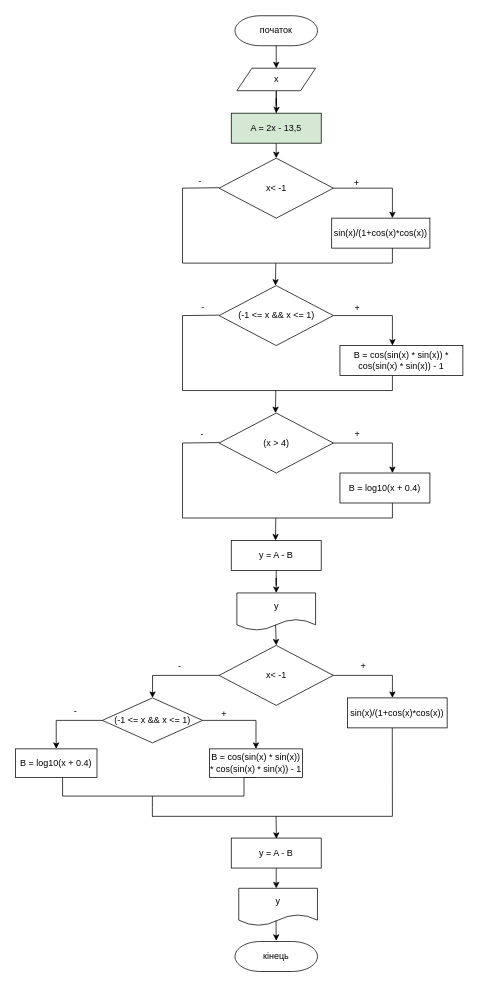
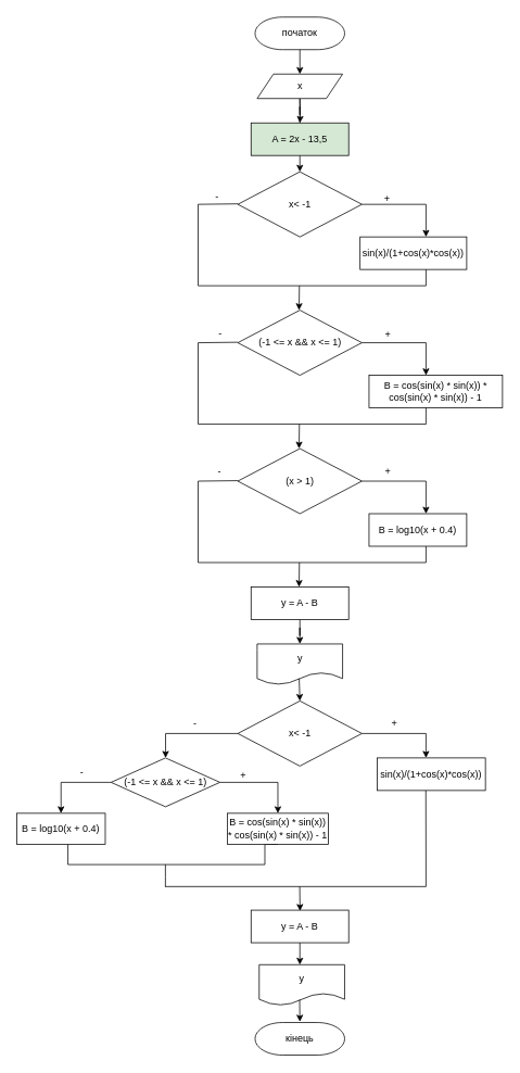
  <mxCell id="0" />
  <mxCell id="1" parent="0" />
  <mxCell id="2" value="" style="edgeStyle=orthogonalEdgeStyle;rounded=0;orthogonalLoop=1;jettySize=auto;html=1;strokeColor=default;" edge="1" parent="1" target="7"><mxGeometry relative="1" as="geometry"><mxPoint x="368" y="120" as="sourcePoint" /></mxGeometry></mxCell>
  <mxCell id="3" value="початок" style="strokeWidth=1;html=1;shape=mxgraph.flowchart.terminator;whiteSpace=wrap;" vertex="1" parent="1"><mxGeometry x="313" y="20" width="110" height="40" as="geometry" /></mxCell>
  <mxCell id="4" value="" style="edgeStyle=orthogonalEdgeStyle;rounded=0;orthogonalLoop=1;jettySize=auto;html=1;endArrow=none;" edge="1" parent="1" source="5" target="7"><mxGeometry relative="1" as="geometry" /></mxCell>
  <mxCell id="5" value="x" style="shape=parallelogram;perimeter=parallelogramPerimeter;whiteSpace=wrap;html=1;fixedSize=1;" vertex="1" parent="1"><mxGeometry x="315.5" y="90" width="105" height="30" as="geometry" /></mxCell>
  <mxCell id="6" value="" style="edgeStyle=orthogonalEdgeStyle;rounded=0;orthogonalLoop=1;jettySize=auto;html=1;" edge="1" parent="1" source="7" target="8"><mxGeometry relative="1" as="geometry" /></mxCell>
  <mxCell id="7" value="A = 2x - 13,5" style="whiteSpace=wrap;html=1;fillColor=#d5e8d4;" vertex="1" parent="1"><mxGeometry x="308" y="150" width="120" height="40" as="geometry" /></mxCell>
  <mxCell id="8" value="x&amp;lt; -1" style="rhombus;whiteSpace=wrap;html=1;" vertex="1" parent="1"><mxGeometry x="291.75" y="210" width="152.5" height="80" as="geometry" /></mxCell>
  <mxCell id="9" value="sin(x)/(1+cos(x)*cos(x))" style="whiteSpace=wrap;html=1;" vertex="1" parent="1"><mxGeometry x="442" y="290" width="131" height="40" as="geometry" /></mxCell>
  <mxCell id="10" value="" style="edgeStyle=orthogonalEdgeStyle;rounded=0;orthogonalLoop=1;jettySize=auto;html=1;" edge="1" parent="1" source="8" target="9"><mxGeometry relative="1" as="geometry"><mxPoint x="444.25" y="310" as="sourcePoint" /><mxPoint x="523.059" y="370" as="targetPoint" /><Array as="points"><mxPoint x="523" y="250" /></Array></mxGeometry></mxCell>
  <mxCell id="11" value="" style="endArrow=none;html=1;rounded=0;strokeColor=default;" edge="1" parent="1"><mxGeometry width="50" height="50" relative="1" as="geometry"><mxPoint x="243" y="250" as="sourcePoint" /><mxPoint x="291.75" y="249.41" as="targetPoint" /></mxGeometry></mxCell>
  <mxCell id="12" value="" style="endArrow=none;html=1;rounded=0;strokeColor=default;" edge="1" parent="1"><mxGeometry width="50" height="50" relative="1" as="geometry"><mxPoint x="243" y="350" as="sourcePoint" /><mxPoint x="243" y="250" as="targetPoint" /></mxGeometry></mxCell>
  <mxCell id="13" value="" style="endArrow=none;html=1;rounded=0;strokeColor=default;" edge="1" parent="1"><mxGeometry width="50" height="50" relative="1" as="geometry"><mxPoint x="243" y="350" as="sourcePoint" /><mxPoint x="523" y="350" as="targetPoint" /></mxGeometry></mxCell>
  <mxCell id="14" value="" style="endArrow=none;html=1;rounded=0;strokeColor=default;" edge="1" parent="1"><mxGeometry width="50" height="50" relative="1" as="geometry"><mxPoint x="523" y="350" as="sourcePoint" /><mxPoint x="523" y="330" as="targetPoint" /></mxGeometry></mxCell>
  <mxCell id="15" value="" style="endArrow=classic;html=1;rounded=0;strokeColor=default;" edge="1" parent="1"><mxGeometry width="50" height="50" relative="1" as="geometry"><mxPoint x="367.41" y="350" as="sourcePoint" /><mxPoint x="367" y="380" as="targetPoint" /></mxGeometry></mxCell>
  <mxCell id="16" value="(-1 &amp;lt;= x &amp;amp;&amp;amp; x &amp;lt;= 1)" style="rhombus;whiteSpace=wrap;html=1;" vertex="1" parent="1"><mxGeometry x="291.75" y="380" width="152.5" height="80" as="geometry" /></mxCell>
  <mxCell id="17" value="B = cos(sin(x) * sin(x)) * cos(sin(x) * sin(x)) - 1" style="whiteSpace=wrap;html=1;" vertex="1" parent="1"><mxGeometry x="453" y="460" width="164" height="40" as="geometry" /></mxCell>
  <mxCell id="18" value="" style="edgeStyle=orthogonalEdgeStyle;rounded=0;orthogonalLoop=1;jettySize=auto;html=1;" edge="1" parent="1" source="16" target="17"><mxGeometry relative="1" as="geometry"><mxPoint x="444.25" y="480" as="sourcePoint" /><mxPoint x="523.059" y="540" as="targetPoint" /><Array as="points"><mxPoint x="523" y="420" /></Array></mxGeometry></mxCell>
  <mxCell id="19" value="" style="endArrow=none;html=1;rounded=0;strokeColor=default;" edge="1" parent="1"><mxGeometry width="50" height="50" relative="1" as="geometry"><mxPoint x="243" y="420" as="sourcePoint" /><mxPoint x="291.75" y="419.41" as="targetPoint" /></mxGeometry></mxCell>
  <mxCell id="20" value="" style="endArrow=none;html=1;rounded=0;strokeColor=default;" edge="1" parent="1"><mxGeometry width="50" height="50" relative="1" as="geometry"><mxPoint x="243" y="520" as="sourcePoint" /><mxPoint x="243" y="420" as="targetPoint" /></mxGeometry></mxCell>
  <mxCell id="21" value="" style="endArrow=none;html=1;rounded=0;strokeColor=default;" edge="1" parent="1"><mxGeometry width="50" height="50" relative="1" as="geometry"><mxPoint x="243" y="520" as="sourcePoint" /><mxPoint x="523" y="520" as="targetPoint" /></mxGeometry></mxCell>
  <mxCell id="22" value="" style="endArrow=none;html=1;rounded=0;strokeColor=default;" edge="1" parent="1"><mxGeometry width="50" height="50" relative="1" as="geometry"><mxPoint x="523" y="520" as="sourcePoint" /><mxPoint x="523" y="500" as="targetPoint" /></mxGeometry></mxCell>
  <mxCell id="23" value="" style="endArrow=classic;html=1;rounded=0;strokeColor=default;" edge="1" parent="1"><mxGeometry width="50" height="50" relative="1" as="geometry"><mxPoint x="367.41" y="520" as="sourcePoint" /><mxPoint x="367" y="550" as="targetPoint" /></mxGeometry></mxCell>
- <mxCell id="24" value="(x &amp;gt; 4)" style="rhombus;whiteSpace=wrap;html=1;" vertex="1" parent="1"><mxGeometry x="291.75" y="550" width="152.5" height="80" as="geometry" /></mxCell>
+ <mxCell id="24" value="(x &amp;gt; 1)" style="rhombus;whiteSpace=wrap;html=1;" vertex="1" parent="1"><mxGeometry x="291.75" y="550" width="152.5" height="80" as="geometry" /></mxCell>
  <mxCell id="25" value="B = log10(x + 0.4)" style="whiteSpace=wrap;html=1;" vertex="1" parent="1"><mxGeometry x="453" y="630" width="120" height="40" as="geometry" /></mxCell>
  <mxCell id="26" value="" style="edgeStyle=orthogonalEdgeStyle;rounded=0;orthogonalLoop=1;jettySize=auto;html=1;" edge="1" parent="1" source="24" target="25"><mxGeometry relative="1" as="geometry"><mxPoint x="444.25" y="650" as="sourcePoint" /><mxPoint x="523.059" y="710" as="targetPoint" /><Array as="points"><mxPoint x="523" y="590" /></Array></mxGeometry></mxCell>
  <mxCell id="27" value="" style="endArrow=none;html=1;rounded=0;strokeColor=default;" edge="1" parent="1"><mxGeometry width="50" height="50" relative="1" as="geometry"><mxPoint x="243" y="590" as="sourcePoint" /><mxPoint x="291.75" y="589.41" as="targetPoint" /></mxGeometry></mxCell>
  <mxCell id="28" value="" style="endArrow=none;html=1;rounded=0;strokeColor=default;" edge="1" parent="1"><mxGeometry width="50" height="50" relative="1" as="geometry"><mxPoint x="243" y="690" as="sourcePoint" /><mxPoint x="243" y="590" as="targetPoint" /></mxGeometry></mxCell>
  <mxCell id="29" value="" style="endArrow=none;html=1;rounded=0;strokeColor=default;" edge="1" parent="1"><mxGeometry width="50" height="50" relative="1" as="geometry"><mxPoint x="243" y="690" as="sourcePoint" /><mxPoint x="523" y="690" as="targetPoint" /></mxGeometry></mxCell>
  <mxCell id="30" value="" style="endArrow=none;html=1;rounded=0;strokeColor=default;" edge="1" parent="1"><mxGeometry width="50" height="50" relative="1" as="geometry"><mxPoint x="523" y="690" as="sourcePoint" /><mxPoint x="523" y="670" as="targetPoint" /></mxGeometry></mxCell>
  <mxCell id="31" value="" style="endArrow=classic;html=1;rounded=0;strokeColor=default;" edge="1" parent="1"><mxGeometry width="50" height="50" relative="1" as="geometry"><mxPoint x="367.41" y="690" as="sourcePoint" /><mxPoint x="367" y="720" as="targetPoint" /></mxGeometry></mxCell>
  <mxCell id="32" value="" style="endArrow=classic;html=1;rounded=0;strokeColor=default;exitX=0.5;exitY=1;exitDx=0;exitDy=0;exitPerimeter=0;" edge="1" parent="1" source="3"><mxGeometry width="50" height="50" relative="1" as="geometry"><mxPoint x="367.64" y="70" as="sourcePoint" /><mxPoint x="368" y="90" as="targetPoint" /></mxGeometry></mxCell>
  <mxCell id="33" value="" style="edgeStyle=orthogonalEdgeStyle;rounded=0;orthogonalLoop=1;jettySize=auto;html=1;strokeColor=default;" edge="1" parent="1" source="34" target="35"><mxGeometry relative="1" as="geometry" /></mxCell>
  <mxCell id="34" value="y = A - B" style="rounded=0;whiteSpace=wrap;html=1;strokeWidth=1;" vertex="1" parent="1"><mxGeometry x="308" y="720" width="120" height="40" as="geometry" /></mxCell>
  <mxCell id="35" value="y" style="shape=document;whiteSpace=wrap;html=1;boundedLbl=1;rounded=0;strokeWidth=1;" vertex="1" parent="1"><mxGeometry x="315.5" y="790" width="105" height="50" as="geometry" /></mxCell>
  <mxCell id="36" value="x&amp;lt; -1" style="rhombus;whiteSpace=wrap;html=1;" vertex="1" parent="1"><mxGeometry x="291.75" y="860" width="152.5" height="80" as="geometry" /></mxCell>
  <mxCell id="37" value="sin(x)/(1+cos(x)*cos(x))" style="whiteSpace=wrap;html=1;" vertex="1" parent="1"><mxGeometry x="463" y="930" width="133" height="40" as="geometry" /></mxCell>
  <mxCell id="38" value="" style="edgeStyle=orthogonalEdgeStyle;rounded=0;orthogonalLoop=1;jettySize=auto;html=1;exitX=1;exitY=0.5;exitDx=0;exitDy=0;" edge="1" parent="1" source="36" target="37"><mxGeometry relative="1" as="geometry"><mxPoint x="444.25" y="980" as="sourcePoint" /><mxPoint x="523.059" y="1040" as="targetPoint" /><Array as="points"><mxPoint x="523" y="900" /></Array></mxGeometry></mxCell>
  <mxCell id="39" value="" style="endArrow=classic;html=1;rounded=0;strokeColor=default;entryX=0.5;entryY=0;entryDx=0;entryDy=0;exitX=0.492;exitY=0.851;exitDx=0;exitDy=0;exitPerimeter=0;" edge="1" parent="1" source="35" target="36"><mxGeometry width="50" height="50" relative="1" as="geometry"><mxPoint x="373" y="830" as="sourcePoint" /><mxPoint x="403" y="880" as="targetPoint" /></mxGeometry></mxCell>
  <mxCell id="40" value="" style="edgeStyle=orthogonalEdgeStyle;rounded=0;orthogonalLoop=1;jettySize=auto;html=1;exitX=1;exitY=0.5;exitDx=0;exitDy=0;entryX=0.5;entryY=0;entryDx=0;entryDy=0;" edge="1" parent="1"><mxGeometry relative="1" as="geometry"><mxPoint x="291.75" y="900" as="sourcePoint" /><mxPoint x="203" y="930" as="targetPoint" /><Array as="points"><mxPoint x="203" y="900" /></Array></mxGeometry></mxCell>
  <mxCell id="41" value="" style="edgeStyle=orthogonalEdgeStyle;rounded=0;orthogonalLoop=1;jettySize=auto;html=1;strokeColor=default;" edge="1" parent="1" source="43" target="45"><mxGeometry relative="1" as="geometry" /></mxCell>
  <mxCell id="42" value="" style="edgeStyle=orthogonalEdgeStyle;rounded=0;orthogonalLoop=1;jettySize=auto;html=1;strokeColor=default;" edge="1" parent="1" source="43" target="46"><mxGeometry relative="1" as="geometry" /></mxCell>
  <mxCell id="43" value="(-1 &amp;lt;= x &amp;amp;&amp;amp; x &amp;lt;= 1)" style="rhombus;whiteSpace=wrap;html=1;" vertex="1" parent="1"><mxGeometry x="136" y="930" width="133.75" height="60" as="geometry" /></mxCell>
  <mxCell id="44" value="" style="edgeStyle=orthogonalEdgeStyle;rounded=0;orthogonalLoop=1;jettySize=auto;html=1;strokeColor=default;entryX=0.5;entryY=1;entryDx=0;entryDy=0;endArrow=none;endFill=0;" edge="1" parent="1" source="45" target="46"><mxGeometry relative="1" as="geometry"><Array as="points"><mxPoint x="83" y="1061" /><mxPoint x="325" y="1061" /><mxPoint x="325" y="1036" /></Array></mxGeometry></mxCell>
  <mxCell id="45" value="B = log10(x + 0.4)" style="whiteSpace=wrap;html=1;" vertex="1" parent="1"><mxGeometry x="20" y="998" width="108.88" height="38" as="geometry" /></mxCell>
  <mxCell id="46" value="B = cos(sin(x) * sin(x)) * cos(sin(x) * sin(x)) - 1" style="whiteSpace=wrap;html=1;" vertex="1" parent="1"><mxGeometry x="279" y="998" width="124" height="38" as="geometry" /></mxCell>
  <mxCell id="47" value="" style="endArrow=none;html=1;rounded=0;strokeColor=default;" edge="1" parent="1"><mxGeometry width="50" height="50" relative="1" as="geometry"><mxPoint x="523" y="1088" as="sourcePoint" /><mxPoint x="522.81" y="970" as="targetPoint" /></mxGeometry></mxCell>
  <mxCell id="48" value="" style="endArrow=none;html=1;rounded=0;strokeColor=default;" edge="1" parent="1"><mxGeometry width="50" height="50" relative="1" as="geometry"><mxPoint x="202.79" y="1088" as="sourcePoint" /><mxPoint x="202.79" y="1061" as="targetPoint" /><Array as="points"><mxPoint x="202.79" y="1076" /></Array></mxGeometry></mxCell>
  <mxCell id="49" value="" style="endArrow=none;html=1;rounded=0;strokeColor=default;" edge="1" parent="1"><mxGeometry width="50" height="50" relative="1" as="geometry"><mxPoint x="202.25" y="1088" as="sourcePoint" /><mxPoint x="523" y="1088" as="targetPoint" /></mxGeometry></mxCell>
  <mxCell id="50" value="" style="endArrow=classic;html=1;rounded=0;strokeColor=default;" edge="1" parent="1"><mxGeometry width="50" height="50" relative="1" as="geometry"><mxPoint x="367.8" y="1088" as="sourcePoint" /><mxPoint x="368.2" y="1118" as="targetPoint" /></mxGeometry></mxCell>
  <mxCell id="51" value="" style="edgeStyle=orthogonalEdgeStyle;rounded=0;orthogonalLoop=1;jettySize=auto;html=1;strokeColor=default;endArrow=classic;endFill=1;" edge="1" parent="1" source="52"><mxGeometry relative="1" as="geometry"><mxPoint x="368" y="1184" as="targetPoint" /></mxGeometry></mxCell>
  <mxCell id="52" value="y = A - B" style="rounded=0;whiteSpace=wrap;html=1;strokeWidth=1;" vertex="1" parent="1"><mxGeometry x="308" y="1117" width="120" height="40" as="geometry" /></mxCell>
  <mxCell id="53" value="y" style="shape=document;whiteSpace=wrap;html=1;boundedLbl=1;rounded=0;strokeWidth=1;" vertex="1" parent="1"><mxGeometry x="318" y="1184" width="105" height="50" as="geometry" /></mxCell>
  <mxCell id="54" value="" style="endArrow=classic;html=1;rounded=0;strokeColor=default;" edge="1" parent="1"><mxGeometry width="50" height="50" relative="1" as="geometry"><mxPoint x="367.75" y="1227" as="sourcePoint" /><mxPoint x="368" y="1254" as="targetPoint" /></mxGeometry></mxCell>
  <mxCell id="55" value="кінець" style="strokeWidth=1;html=1;shape=mxgraph.flowchart.terminator;whiteSpace=wrap;" vertex="1" parent="1"><mxGeometry x="313" y="1255" width="110" height="40" as="geometry" /></mxCell>
  <mxCell id="56" value="+" style="text;html=1;align=center;verticalAlign=middle;resizable=0;points=[];autosize=1;strokeColor=none;fillColor=none;" vertex="1" parent="1"><mxGeometry x="462" y="230" width="25" height="26" as="geometry" /></mxCell>
  <mxCell id="57" value="-" style="text;html=1;align=center;verticalAlign=middle;resizable=0;points=[];autosize=1;strokeColor=none;fillColor=none;" vertex="1" parent="1"><mxGeometry x="255" y="228" width="22" height="26" as="geometry" /></mxCell>
  <mxCell id="58" value="+" style="text;html=1;align=center;verticalAlign=middle;resizable=0;points=[];autosize=1;strokeColor=none;fillColor=none;" vertex="1" parent="1"><mxGeometry x="463" y="398" width="25" height="26" as="geometry" /></mxCell>
  <mxCell id="59" value="-" style="text;html=1;align=center;verticalAlign=middle;resizable=0;points=[];autosize=1;strokeColor=none;fillColor=none;" vertex="1" parent="1"><mxGeometry x="259" y="396" width="22" height="26" as="geometry" /></mxCell>
  <mxCell id="60" value="+" style="text;html=1;align=center;verticalAlign=middle;resizable=0;points=[];autosize=1;strokeColor=none;fillColor=none;" vertex="1" parent="1"><mxGeometry x="463" y="565" width="25" height="26" as="geometry" /></mxCell>
  <mxCell id="61" value="-" style="text;html=1;align=center;verticalAlign=middle;resizable=0;points=[];autosize=1;strokeColor=none;fillColor=none;" vertex="1" parent="1"><mxGeometry x="258" y="565" width="22" height="26" as="geometry" /></mxCell>
  <mxCell id="62" value="+" style="text;html=1;align=center;verticalAlign=middle;resizable=0;points=[];autosize=1;strokeColor=none;fillColor=none;" vertex="1" parent="1"><mxGeometry x="285" y="939" width="25" height="26" as="geometry" /></mxCell>
  <mxCell id="63" value="-" style="text;html=1;align=center;verticalAlign=middle;resizable=0;points=[];autosize=1;strokeColor=none;fillColor=none;" vertex="1" parent="1"><mxGeometry x="89" y="935" width="22" height="26" as="geometry" /></mxCell>
  <mxCell id="64" value="+" style="text;html=1;align=center;verticalAlign=middle;resizable=0;points=[];autosize=1;strokeColor=none;fillColor=none;" vertex="1" parent="1"><mxGeometry x="471" y="875" width="25" height="26" as="geometry" /></mxCell>
  <mxCell id="65" value="-" style="text;html=1;align=center;verticalAlign=middle;resizable=0;points=[];autosize=1;strokeColor=none;fillColor=none;" vertex="1" parent="1"><mxGeometry x="228" y="875" width="22" height="26" as="geometry" /></mxCell>
